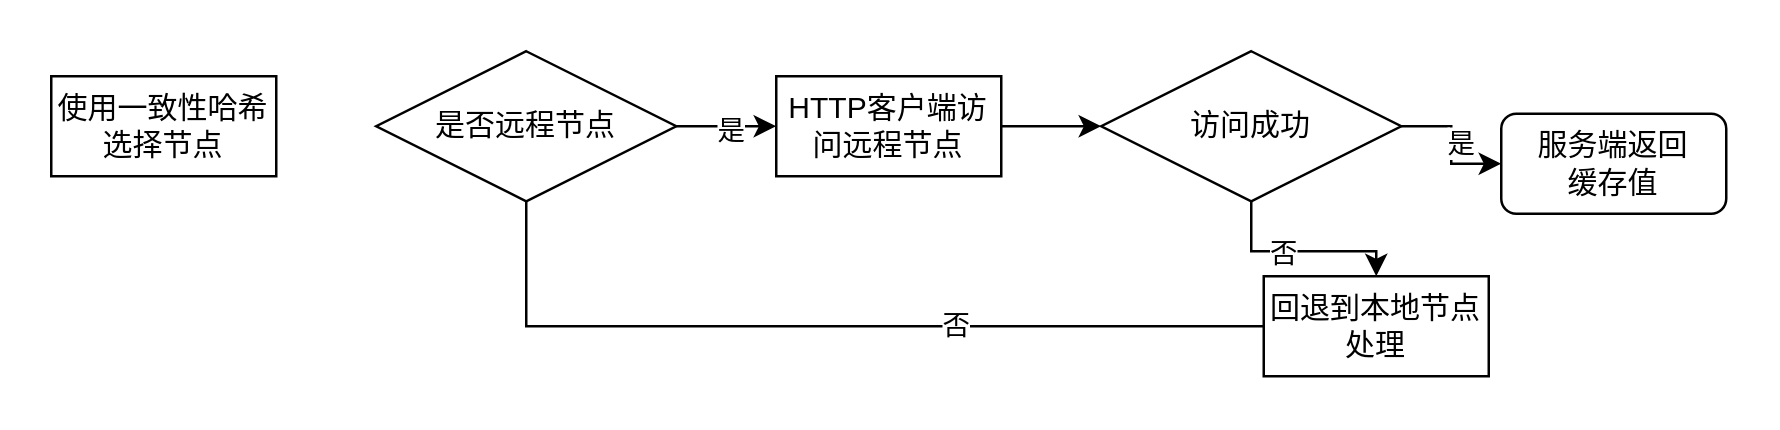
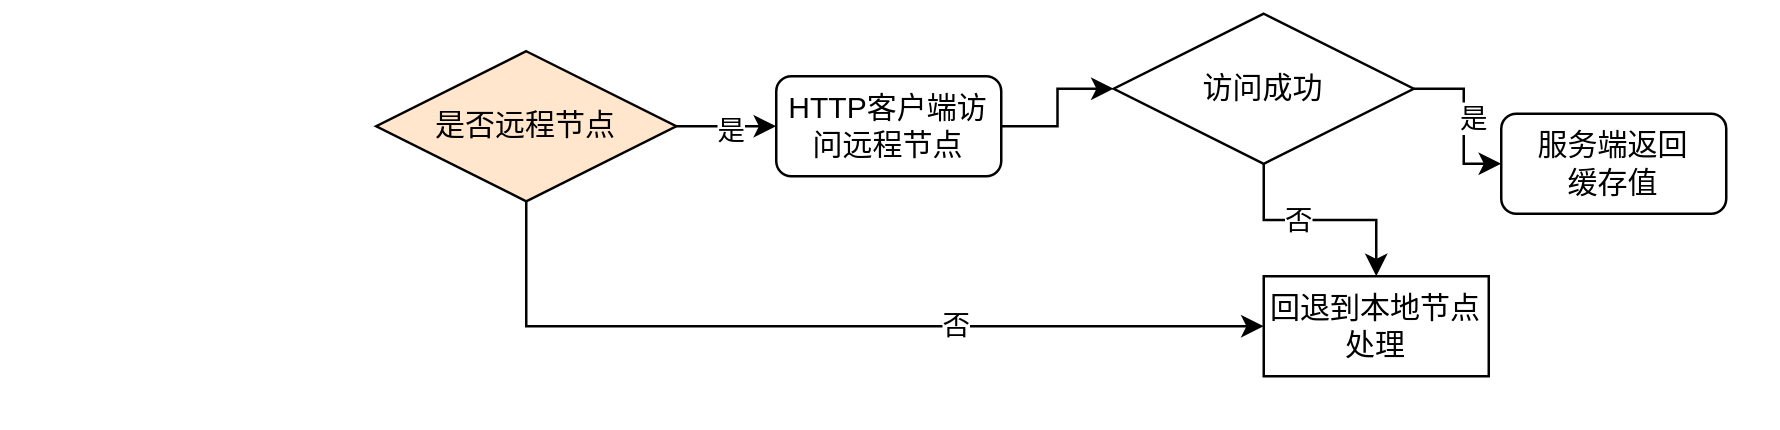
  <mxCell id="0" />
  <mxCell id="1" parent="0" />
- <mxCell id="2" style="edgeStyle=orthogonalEdgeStyle;rounded=0;orthogonalLoop=1;jettySize=auto;html=1;exitX=0.5;exitY=1;exitDx=0;exitDy=0;entryX=0;entryY=0.5;entryDx=0;entryDy=0;endArrow=none;" parent="1" source="6" target="9" edge="1"><mxGeometry relative="1" as="geometry" /></mxCell>
+ <mxCell id="2" style="edgeStyle=orthogonalEdgeStyle;rounded=0;orthogonalLoop=1;jettySize=auto;html=1;exitX=0.5;exitY=1;exitDx=0;exitDy=0;entryX=0;entryY=0.5;entryDx=0;entryDy=0;" parent="1" source="6" target="9" edge="1"><mxGeometry relative="1" as="geometry" /></mxCell>
  <mxCell id="3" value="否" style="edgeLabel;html=1;align=center;verticalAlign=middle;resizable=0;points=[];" parent="2" vertex="1" connectable="0"><mxGeometry x="0.28" y="1" relative="1" as="geometry"><mxPoint as="offset" /></mxGeometry></mxCell>
  <mxCell id="4" style="edgeStyle=orthogonalEdgeStyle;rounded=0;orthogonalLoop=1;jettySize=auto;html=1;exitX=1;exitY=0.5;exitDx=0;exitDy=0;entryX=0;entryY=0.5;entryDx=0;entryDy=0;" parent="1" source="6" target="8" edge="1"><mxGeometry relative="1" as="geometry" /></mxCell>
  <mxCell id="5" value="是" style="edgeLabel;html=1;align=center;verticalAlign=middle;resizable=0;points=[];" parent="4" vertex="1" connectable="0"><mxGeometry x="0.05" y="-1" relative="1" as="geometry"><mxPoint as="offset" /></mxGeometry></mxCell>
- <mxCell id="6" value="是否远程节点" style="rhombus;whiteSpace=wrap;html=1;" parent="1" vertex="1"><mxGeometry x="150" y="20" width="120" height="60" as="geometry" /></mxCell>
+ <mxCell id="6" value="是否远程节点" style="rhombus;whiteSpace=wrap;html=1;fillColor=#ffe6cc;" parent="1" vertex="1"><mxGeometry x="150" y="20" width="120" height="60" as="geometry" /></mxCell>
  <mxCell id="7" style="edgeStyle=orthogonalEdgeStyle;rounded=0;orthogonalLoop=1;jettySize=auto;html=1;exitX=1;exitY=0.5;exitDx=0;exitDy=0;entryX=0;entryY=0.5;entryDx=0;entryDy=0;" parent="1" source="8" target="16" edge="1"><mxGeometry relative="1" as="geometry" /></mxCell>
- <mxCell id="8" value="HTTP客户端访问远程节点" style="rounded=0;whiteSpace=wrap;html=1;" parent="1" vertex="1"><mxGeometry x="310" y="30" width="90" height="40" as="geometry" /></mxCell>
+ <mxCell id="8" value="HTTP客户端访问远程节点" style="whiteSpace=wrap;html=1;rounded=1;" parent="1" vertex="1"><mxGeometry x="310" y="30" width="90" height="40" as="geometry" /></mxCell>
  <mxCell id="9" value="回退到本地节点处理" style="rounded=0;whiteSpace=wrap;html=1;" parent="1" vertex="1"><mxGeometry x="505" y="110" width="90" height="40" as="geometry" /></mxCell>
  <mxCell id="10" value="服务端返回&lt;br&gt;缓存值" style="rounded=1;whiteSpace=wrap;html=1;" parent="1" vertex="1"><mxGeometry x="600" y="45" width="90" height="40" as="geometry" /></mxCell>
- <mxCell id="11" value="使用一致性哈希选择节点" style="rounded=0;whiteSpace=wrap;html=1;" parent="1" vertex="1"><mxGeometry x="20" y="30" width="90" height="40" as="geometry" /></mxCell>
  <mxCell id="12" style="edgeStyle=orthogonalEdgeStyle;rounded=0;orthogonalLoop=1;jettySize=auto;html=1;exitX=1;exitY=0.5;exitDx=0;exitDy=0;entryX=0;entryY=0.5;entryDx=0;entryDy=0;" parent="1" source="16" target="10" edge="1"><mxGeometry relative="1" as="geometry" /></mxCell>
  <mxCell id="13" value="是" style="edgeLabel;html=1;align=center;verticalAlign=middle;resizable=0;points=[];" parent="12" vertex="1" connectable="0"><mxGeometry x="-0.05" y="3" relative="1" as="geometry"><mxPoint as="offset" /></mxGeometry></mxCell>
  <mxCell id="14" style="edgeStyle=orthogonalEdgeStyle;rounded=0;orthogonalLoop=1;jettySize=auto;html=1;exitX=0.5;exitY=1;exitDx=0;exitDy=0;entryX=0.5;entryY=0;entryDx=0;entryDy=0;" parent="1" source="16" target="9" edge="1"><mxGeometry relative="1" as="geometry" /></mxCell>
  <mxCell id="15" value="否" style="edgeLabel;html=1;align=center;verticalAlign=middle;resizable=0;points=[];" vertex="1" connectable="0" parent="14"><mxGeometry x="-0.2" relative="1" as="geometry"><mxPoint as="offset" /></mxGeometry></mxCell>
- <mxCell id="16" value="访问成功" style="rhombus;whiteSpace=wrap;html=1;" parent="1" vertex="1"><mxGeometry x="440" y="20" width="120" height="60" as="geometry" /></mxCell>
+ <mxCell id="16" value="访问成功" style="rhombus;whiteSpace=wrap;html=1;" parent="1" vertex="1"><mxGeometry x="445" y="5" width="120" height="60" as="geometry" /></mxCell>
